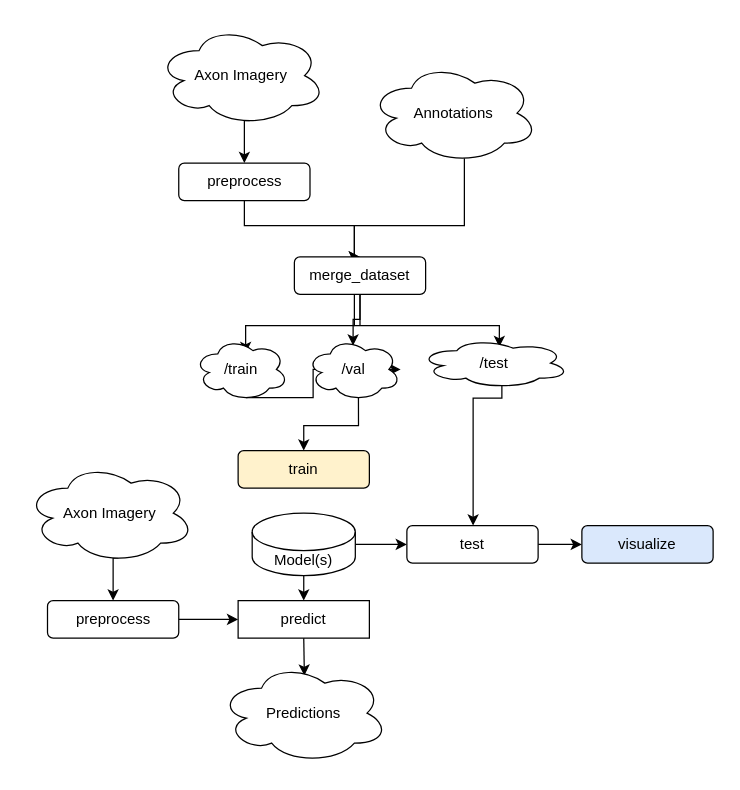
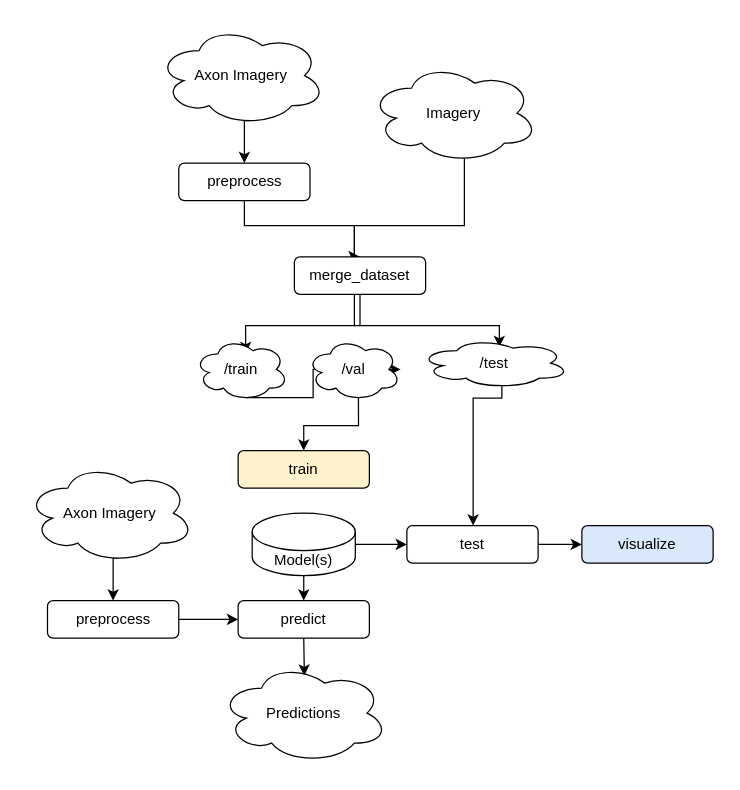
  <mxCell id="0" />
  <mxCell id="1" parent="0" />
  <mxCell id="2" style="edgeStyle=orthogonalEdgeStyle;rounded=0;orthogonalLoop=1;jettySize=auto;html=1;exitX=0.55;exitY=0.95;exitDx=0;exitDy=0;exitPerimeter=0;entryX=0.5;entryY=0;entryDx=0;entryDy=0;" edge="1" parent="1" source="3" target="6"><mxGeometry relative="1" as="geometry" /></mxCell>
  <mxCell id="3" value="Axon Imagery" style="ellipse;shape=cloud;whiteSpace=wrap;html=1;" vertex="1" parent="1"><mxGeometry x="125" y="20" width="135" height="80" as="geometry" /></mxCell>
  <mxCell id="4" style="edgeStyle=orthogonalEdgeStyle;rounded=0;orthogonalLoop=1;jettySize=auto;html=1;exitX=0.55;exitY=0.95;exitDx=0;exitDy=0;exitPerimeter=0;entryX=0.5;entryY=0;entryDx=0;entryDy=0;" edge="1" parent="1" target="10"><mxGeometry relative="1" as="geometry"><mxPoint x="371" y="126" as="sourcePoint" /><Array as="points"><mxPoint x="371" y="180" /><mxPoint x="283" y="180" /></Array></mxGeometry></mxCell>
  <mxCell id="5" style="edgeStyle=orthogonalEdgeStyle;rounded=0;orthogonalLoop=1;jettySize=auto;html=1;exitX=0.5;exitY=1;exitDx=0;exitDy=0;entryX=0.5;entryY=0;entryDx=0;entryDy=0;" edge="1" parent="1" source="6" target="10"><mxGeometry relative="1" as="geometry"><Array as="points"><mxPoint x="195" y="180" /><mxPoint x="283" y="180" /></Array></mxGeometry></mxCell>
  <mxCell id="6" value="preprocess" style="rounded=1;whiteSpace=wrap;html=1;" vertex="1" parent="1"><mxGeometry x="142.5" y="130" width="105" height="30" as="geometry" /></mxCell>
- <mxCell id="7" style="edgeStyle=orthogonalEdgeStyle;rounded=0;orthogonalLoop=1;jettySize=auto;html=1;exitX=0.5;exitY=1;exitDx=0;exitDy=0;entryX=0.493;entryY=0.12;entryDx=0;entryDy=0;entryPerimeter=0;" edge="1" parent="1" source="10" target="15"><mxGeometry relative="1" as="geometry" /></mxCell>
  <mxCell id="8" style="edgeStyle=orthogonalEdgeStyle;rounded=0;orthogonalLoop=1;jettySize=auto;html=1;exitX=0.5;exitY=1;exitDx=0;exitDy=0;entryX=0.533;entryY=0.18;entryDx=0;entryDy=0;entryPerimeter=0;" edge="1" parent="1" source="10" target="17"><mxGeometry relative="1" as="geometry"><Array as="points"><mxPoint x="283" y="260" /><mxPoint x="375" y="260" /></Array></mxGeometry></mxCell>
  <mxCell id="9" style="edgeStyle=orthogonalEdgeStyle;rounded=0;orthogonalLoop=1;jettySize=auto;html=1;exitX=0.5;exitY=1;exitDx=0;exitDy=0;entryX=0.547;entryY=0.24;entryDx=0;entryDy=0;entryPerimeter=0;" edge="1" parent="1" source="10" target="12"><mxGeometry relative="1" as="geometry"><Array as="points"><mxPoint x="283" y="260" /><mxPoint x="196" y="260" /></Array></mxGeometry></mxCell>
  <mxCell id="10" value="merge_dataset" style="rounded=1;whiteSpace=wrap;html=1;" vertex="1" parent="1"><mxGeometry x="235" y="205" width="105" height="30" as="geometry" /></mxCell>
  <mxCell id="11" style="edgeStyle=orthogonalEdgeStyle;rounded=0;orthogonalLoop=1;jettySize=auto;html=1;exitX=0.55;exitY=0.95;exitDx=0;exitDy=0;exitPerimeter=0;" edge="1" parent="1" source="12" target="15"><mxGeometry relative="1" as="geometry" /></mxCell>
  <mxCell id="12" value="/train" style="ellipse;shape=cloud;whiteSpace=wrap;html=1;" vertex="1" parent="1"><mxGeometry x="155" y="270" width="75" height="50" as="geometry" /></mxCell>
- <mxCell id="13" value="Annotations" style="ellipse;shape=cloud;whiteSpace=wrap;html=1;" vertex="1" parent="1"><mxGeometry x="295" y="50" width="135" height="80" as="geometry" /></mxCell>
+ <mxCell id="13" value="Imagery" style="ellipse;shape=cloud;whiteSpace=wrap;html=1;" vertex="1" parent="1"><mxGeometry x="295" y="50" width="135" height="80" as="geometry" /></mxCell>
  <mxCell id="14" style="edgeStyle=orthogonalEdgeStyle;rounded=0;orthogonalLoop=1;jettySize=auto;html=1;exitX=0.55;exitY=0.95;exitDx=0;exitDy=0;exitPerimeter=0;entryX=0.5;entryY=0;entryDx=0;entryDy=0;" edge="1" parent="1" source="15" target="18"><mxGeometry relative="1" as="geometry" /></mxCell>
  <mxCell id="15" value="/val" style="ellipse;shape=cloud;whiteSpace=wrap;html=1;" vertex="1" parent="1"><mxGeometry x="245" y="270" width="75" height="50" as="geometry" /></mxCell>
  <mxCell id="16" style="edgeStyle=orthogonalEdgeStyle;rounded=0;orthogonalLoop=1;jettySize=auto;html=1;exitX=0.55;exitY=0.95;exitDx=0;exitDy=0;exitPerimeter=0;" edge="1" parent="1" source="17" target="23"><mxGeometry relative="1" as="geometry"><Array as="points"><mxPoint x="378" y="318" /></Array></mxGeometry></mxCell>
  <mxCell id="17" value="/test" style="ellipse;shape=cloud;whiteSpace=wrap;html=1;" vertex="1" parent="1"><mxGeometry x="335" y="270" width="120" height="40" as="geometry" /></mxCell>
  <mxCell id="18" value="train" style="rounded=1;whiteSpace=wrap;html=1;fillColor=#fff2cc;" vertex="1" parent="1"><mxGeometry x="190" y="360" width="105" height="30" as="geometry" /></mxCell>
  <mxCell id="19" style="edgeStyle=orthogonalEdgeStyle;rounded=0;orthogonalLoop=1;jettySize=auto;html=1;exitX=1;exitY=0.5;exitDx=0;exitDy=0;exitPerimeter=0;entryX=0;entryY=0.5;entryDx=0;entryDy=0;" edge="1" parent="1" source="21" target="23"><mxGeometry relative="1" as="geometry" /></mxCell>
  <mxCell id="20" style="edgeStyle=orthogonalEdgeStyle;rounded=0;orthogonalLoop=1;jettySize=auto;html=1;exitX=0.5;exitY=1;exitDx=0;exitDy=0;exitPerimeter=0;entryX=0.5;entryY=0;entryDx=0;entryDy=0;" edge="1" parent="1" source="21" target="26"><mxGeometry relative="1" as="geometry" /></mxCell>
  <mxCell id="21" value="Model(s)" style="shape=cylinder3;whiteSpace=wrap;html=1;boundedLbl=1;backgroundOutline=1;size=15;" vertex="1" parent="1"><mxGeometry x="201.25" y="410" width="82.5" height="50" as="geometry" /></mxCell>
  <mxCell id="22" style="edgeStyle=orthogonalEdgeStyle;rounded=0;orthogonalLoop=1;jettySize=auto;html=1;exitX=1;exitY=0.5;exitDx=0;exitDy=0;entryX=0;entryY=0.5;entryDx=0;entryDy=0;" edge="1" parent="1" source="23" target="24"><mxGeometry relative="1" as="geometry" /></mxCell>
  <mxCell id="23" value="test" style="rounded=1;whiteSpace=wrap;html=1;" vertex="1" parent="1"><mxGeometry x="325" y="420" width="105" height="30" as="geometry" /></mxCell>
  <mxCell id="24" value="visualize" style="rounded=1;whiteSpace=wrap;html=1;fillColor=#dae8fc;" vertex="1" parent="1"><mxGeometry x="465" y="420" width="105" height="30" as="geometry" /></mxCell>
  <mxCell id="25" style="edgeStyle=orthogonalEdgeStyle;rounded=0;orthogonalLoop=1;jettySize=auto;html=1;exitX=0.5;exitY=1;exitDx=0;exitDy=0;" edge="1" parent="1" source="26"><mxGeometry relative="1" as="geometry"><mxPoint x="243" y="540" as="targetPoint" /></mxGeometry></mxCell>
- <mxCell id="26" value="predict" style="whiteSpace=wrap;html=1;rounded=0;" vertex="1" parent="1"><mxGeometry x="190" y="480" width="105" height="30" as="geometry" /></mxCell>
+ <mxCell id="26" value="predict" style="rounded=1;whiteSpace=wrap;html=1;" vertex="1" parent="1"><mxGeometry x="190" y="480" width="105" height="30" as="geometry" /></mxCell>
  <mxCell id="27" style="edgeStyle=orthogonalEdgeStyle;rounded=0;orthogonalLoop=1;jettySize=auto;html=1;exitX=0.55;exitY=0.95;exitDx=0;exitDy=0;exitPerimeter=0;entryX=0.5;entryY=0;entryDx=0;entryDy=0;" edge="1" parent="1" source="28" target="30"><mxGeometry relative="1" as="geometry" /></mxCell>
  <mxCell id="28" value="Axon Imagery" style="ellipse;shape=cloud;whiteSpace=wrap;html=1;" vertex="1" parent="1"><mxGeometry x="20" y="370" width="135" height="80" as="geometry" /></mxCell>
  <mxCell id="29" style="edgeStyle=orthogonalEdgeStyle;rounded=0;orthogonalLoop=1;jettySize=auto;html=1;exitX=1;exitY=0.5;exitDx=0;exitDy=0;entryX=0;entryY=0.5;entryDx=0;entryDy=0;" edge="1" parent="1" source="30" target="26"><mxGeometry relative="1" as="geometry" /></mxCell>
  <mxCell id="30" value="preprocess" style="rounded=1;whiteSpace=wrap;html=1;" vertex="1" parent="1"><mxGeometry x="37.5" y="480" width="105" height="30" as="geometry" /></mxCell>
  <mxCell id="31" value="Predictions" style="ellipse;shape=cloud;whiteSpace=wrap;html=1;" vertex="1" parent="1"><mxGeometry x="175" y="530" width="135" height="80" as="geometry" /></mxCell>
